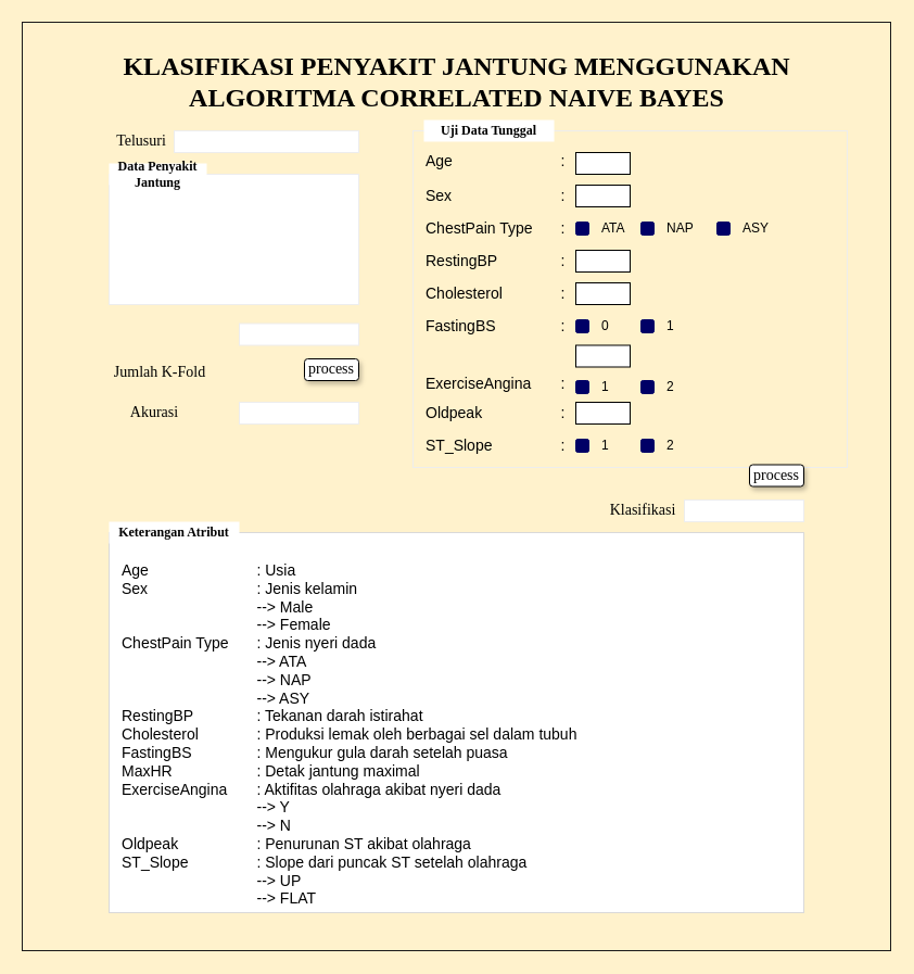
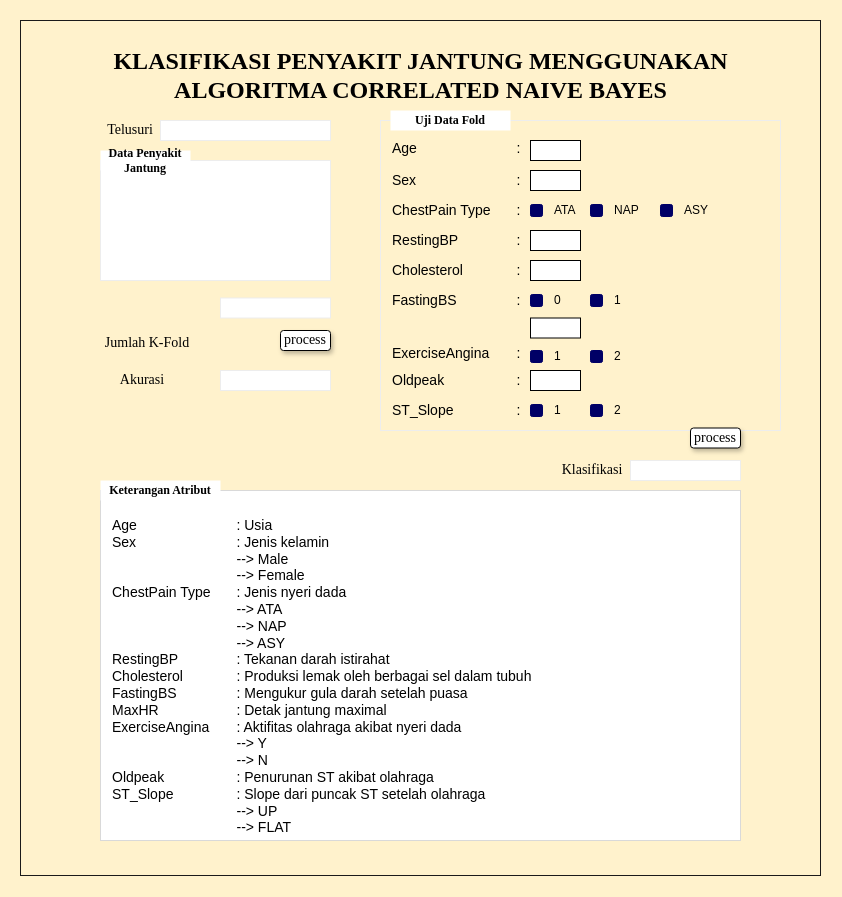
  <mxCell id="0" />
  <mxCell id="1" parent="0" />
  <mxCell id="2" value="KLASIFIKASI PENYAKIT JANTUNG MENGGUNAKAN&lt;br&gt;ALGORITMA CORRELATED NAIVE BAYES" style="text;strokeColor=none;fillColor=none;html=1;fontSize=24;fontStyle=1;verticalAlign=middle;align=center;fontFamily=Times New Roman;" parent="1" vertex="1"><mxGeometry x="120" y="60" width="600" height="30" as="geometry" /></mxCell>
  <mxCell id="3" value="" style="rounded=0;whiteSpace=wrap;html=1;fontFamily=Times New Roman;strokeColor=#EDEDED;" parent="1" vertex="1"><mxGeometry x="160" y="120" width="170" height="20" as="geometry" /></mxCell>
  <mxCell id="4" value="&lt;font style=&quot;font-size: 14px;&quot;&gt;Telusuri&lt;/font&gt;" style="rounded=1;whiteSpace=wrap;html=1;fontFamily=Times New Roman;gradientColor=none;strokeColor=none;fillColor=none;" parent="1" vertex="1"><mxGeometry x="100" y="122.5" width="60" height="15" as="geometry" /></mxCell>
  <mxCell id="5" value="" style="rounded=0;whiteSpace=wrap;html=1;fontFamily=Times New Roman;gradientColor=none;glass=0;shadow=0;sketch=0;strokeColor=#EDEDED;fillColor=default;" parent="1" vertex="1"><mxGeometry x="100" y="160" width="230" height="120" as="geometry" /></mxCell>
  <mxCell id="6" value="Data Penyakit Jantung" style="rounded=0;whiteSpace=wrap;html=1;shadow=0;glass=0;sketch=0;fontFamily=Times New Roman;strokeColor=none;fillColor=default;gradientColor=none;fontStyle=1" parent="1" vertex="1"><mxGeometry x="100" y="150" width="90" height="20" as="geometry" /></mxCell>
  <mxCell id="7" value="&lt;font style=&quot;font-size: 14px;&quot;&gt;Jumlah K-Fold&lt;/font&gt;" style="rounded=1;whiteSpace=wrap;html=1;fontFamily=Times New Roman;gradientColor=none;strokeColor=none;fillColor=none;" parent="1" vertex="1"><mxGeometry x="95" y="335" width="104" height="15" as="geometry" /></mxCell>
  <mxCell id="8" value="" style="rounded=0;whiteSpace=wrap;html=1;fontFamily=Times New Roman;strokeColor=#EDEDED;" parent="1" vertex="1"><mxGeometry x="220" y="297.5" width="110" height="20" as="geometry" /></mxCell>
  <mxCell id="9" value="&lt;font style=&quot;font-size: 14px;&quot;&gt;Akurasi&lt;/font&gt;" style="rounded=1;whiteSpace=wrap;html=1;fontFamily=Times New Roman;gradientColor=none;strokeColor=none;fillColor=none;" parent="1" vertex="1"><mxGeometry x="110" y="372.5" width="64" height="15" as="geometry" /></mxCell>
  <mxCell id="10" value="" style="rounded=0;whiteSpace=wrap;html=1;fontFamily=Times New Roman;strokeColor=#EDEDED;" parent="1" vertex="1"><mxGeometry x="220" y="370" width="110" height="20" as="geometry" /></mxCell>
  <mxCell id="11" value="process" style="rounded=1;whiteSpace=wrap;html=1;shadow=1;glass=0;sketch=0;fontFamily=Times New Roman;fontSize=14;strokeColor=default;fillColor=default;gradientColor=none;" parent="1" vertex="1"><mxGeometry x="280" y="330" width="50" height="20" as="geometry" /></mxCell>
  <mxCell id="12" value="" style="rounded=0;whiteSpace=wrap;html=1;shadow=0;glass=0;sketch=0;fontFamily=Helvetica;fontSize=14;strokeColor=#D9D9D9;fillColor=#FFFFFF;gradientColor=none;" parent="1" vertex="1"><mxGeometry x="100" y="490" width="640" height="350" as="geometry" /></mxCell>
  <mxCell id="13" value="Keterangan Atribut" style="rounded=0;whiteSpace=wrap;html=1;shadow=0;glass=0;sketch=0;fontFamily=Times New Roman;strokeColor=none;fillColor=default;gradientColor=none;fontStyle=1" parent="1" vertex="1"><mxGeometry x="100" y="480" width="120" height="20" as="geometry" /></mxCell>
  <mxCell id="14" value="Age&lt;span style=&quot;white-space: pre;&quot;&gt;&#09;&lt;/span&gt;&lt;span style=&quot;white-space: pre;&quot;&gt;&#09;&lt;span style=&quot;white-space: pre;&quot;&gt;&#09;&lt;/span&gt;&lt;span style=&quot;white-space: pre;&quot;&gt;&#09;&lt;/span&gt;&lt;/span&gt;: Usia&amp;nbsp;&lt;br&gt;Sex&lt;span style=&quot;white-space: pre;&quot;&gt;&#09;&lt;/span&gt;&lt;span style=&quot;white-space: pre;&quot;&gt;&#09;&lt;span style=&quot;white-space: pre;&quot;&gt;&#09;&lt;/span&gt;&lt;span style=&quot;white-space: pre;&quot;&gt;&#09;&lt;/span&gt;&lt;/span&gt;: Jenis kelamin&lt;br&gt;&lt;span style=&quot;white-space: pre;&quot;&gt;&#09;&lt;/span&gt;&lt;span style=&quot;white-space: pre;&quot;&gt;&#09;&lt;/span&gt;&lt;span style=&quot;white-space: pre;&quot;&gt;&#09;&lt;/span&gt;&lt;span style=&quot;white-space: pre;&quot;&gt;&#09;&lt;/span&gt;--&amp;gt; Male&lt;br&gt;&lt;span style=&quot;white-space: pre;&quot;&gt;&#09;&lt;/span&gt;&lt;span style=&quot;white-space: pre;&quot;&gt;&#09;&lt;/span&gt;&lt;span style=&quot;white-space: pre;&quot;&gt;&#09;&lt;/span&gt;&lt;span style=&quot;white-space: pre;&quot;&gt;&#09;&lt;/span&gt;--&amp;gt; Female&lt;br&gt;ChestPain Type&amp;nbsp;&lt;span style=&quot;white-space: pre;&quot;&gt;&#09;&lt;/span&gt;: Jenis nyeri dada&lt;br&gt;&lt;span style=&quot;white-space: pre;&quot;&gt;&#09;&lt;/span&gt;&lt;span style=&quot;white-space: pre;&quot;&gt;&#09;&lt;/span&gt;&lt;span style=&quot;white-space: pre;&quot;&gt;&#09;&lt;/span&gt;&lt;span style=&quot;white-space: pre;&quot;&gt;&#09;&lt;/span&gt;--&amp;gt; ATA&lt;br&gt;&lt;span style=&quot;white-space: pre;&quot;&gt;&#09;&lt;/span&gt;&lt;span style=&quot;white-space: pre;&quot;&gt;&#09;&lt;/span&gt;&lt;span style=&quot;white-space: pre;&quot;&gt;&#09;&lt;/span&gt;&lt;span style=&quot;white-space: pre;&quot;&gt;&#09;&lt;/span&gt;--&amp;gt; NAP&lt;br&gt;&lt;span style=&quot;white-space: pre;&quot;&gt;&#09;&lt;/span&gt;&lt;span style=&quot;white-space: pre;&quot;&gt;&#09;&lt;/span&gt;&lt;span style=&quot;white-space: pre;&quot;&gt;&#09;&lt;/span&gt;&lt;span style=&quot;white-space: pre;&quot;&gt;&#09;&lt;/span&gt;--&amp;gt; ASY&lt;br&gt;RestingBP&lt;span style=&quot;white-space: pre;&quot;&gt;&#09;&lt;/span&gt;&lt;span style=&quot;white-space: pre;&quot;&gt;&#09;&lt;/span&gt;: Tekanan darah istirahat&lt;br&gt;Cholesterol&lt;span style=&quot;white-space: pre;&quot;&gt;&#09;&lt;/span&gt;&lt;span style=&quot;white-space: pre;&quot;&gt;&#09;&lt;/span&gt;: Produksi lemak oleh berbagai sel dalam tubuh&lt;br&gt;FastingBS&lt;span style=&quot;white-space: pre;&quot;&gt;&#09;&lt;/span&gt;&lt;span style=&quot;white-space: pre;&quot;&gt;&#09;&lt;/span&gt;: Mengukur gula darah setelah puasa&lt;br&gt;MaxHR&lt;span style=&quot;white-space: pre;&quot;&gt;&#09;&lt;/span&gt;&lt;span style=&quot;white-space: pre;&quot;&gt;&#09;&lt;/span&gt;&lt;span style=&quot;white-space: pre;&quot;&gt;&#09;&lt;/span&gt;: Detak jantung maximal&lt;br&gt;ExerciseAngina&lt;span style=&quot;white-space: pre;&quot;&gt;&#09;&lt;/span&gt;: Aktifitas olahraga akibat nyeri dada&lt;br&gt;&lt;span style=&quot;white-space: pre;&quot;&gt;&#09;&lt;/span&gt;&lt;span style=&quot;white-space: pre;&quot;&gt;&#09;&lt;/span&gt;&lt;span style=&quot;white-space: pre;&quot;&gt;&#09;&lt;/span&gt;&lt;span style=&quot;white-space: pre;&quot;&gt;&#09;&lt;/span&gt;--&amp;gt; Y&lt;br&gt;&lt;span style=&quot;white-space: pre;&quot;&gt;&#09;&lt;/span&gt;&lt;span style=&quot;white-space: pre;&quot;&gt;&#09;&lt;/span&gt;&lt;span style=&quot;white-space: pre;&quot;&gt;&#09;&lt;/span&gt;&lt;span style=&quot;white-space: pre;&quot;&gt;&#09;&lt;/span&gt;--&amp;gt; N&lt;br&gt;Oldpeak&lt;span style=&quot;white-space: pre;&quot;&gt;&#09;&lt;/span&gt;&lt;span style=&quot;white-space: pre;&quot;&gt;&#09;&lt;/span&gt;&lt;span style=&quot;white-space: pre;&quot;&gt;&#09;&lt;/span&gt;: Penurunan ST akibat olahraga&lt;br&gt;ST_Slope&lt;span style=&quot;white-space: pre;&quot;&gt;&#09;&lt;/span&gt;&lt;span style=&quot;white-space: pre;&quot;&gt;&#09;&lt;/span&gt;: Slope dari puncak ST setelah olahraga&lt;br&gt;&lt;span style=&quot;white-space: pre;&quot;&gt;&#09;&lt;/span&gt;&lt;span style=&quot;white-space: pre;&quot;&gt;&#09;&lt;/span&gt;&lt;span style=&quot;white-space: pre;&quot;&gt;&#09;&lt;/span&gt;&lt;span style=&quot;white-space: pre;&quot;&gt;&#09;&lt;/span&gt;--&amp;gt; UP&lt;br&gt;&lt;span style=&quot;white-space: pre;&quot;&gt;&#09;&lt;/span&gt;&lt;span style=&quot;white-space: pre;&quot;&gt;&#09;&lt;/span&gt;&lt;span style=&quot;white-space: pre;&quot;&gt;&#09;&lt;/span&gt;&lt;span style=&quot;white-space: pre;&quot;&gt;&#09;&lt;/span&gt;--&amp;gt; FLAT" style="text;html=1;strokeColor=none;fillColor=none;align=left;verticalAlign=top;whiteSpace=wrap;rounded=0;shadow=0;glass=0;sketch=0;fontFamily=Helvetica;fontSize=14;" parent="1" vertex="1"><mxGeometry x="110" y="510" width="470" height="330" as="geometry" /></mxCell>
  <mxCell id="15" value="" style="rounded=0;whiteSpace=wrap;html=1;shadow=0;glass=0;sketch=0;fontFamily=Helvetica;fontSize=14;strokeColor=#EDEDED;fillColor=none;gradientColor=none;" parent="1" vertex="1"><mxGeometry x="380" y="120" width="400" height="310" as="geometry" /></mxCell>
- <mxCell id="16" value="Uji Data Tunggal" style="rounded=0;whiteSpace=wrap;html=1;shadow=0;glass=0;sketch=0;fontFamily=Times New Roman;strokeColor=none;fillColor=default;gradientColor=none;fontStyle=1" parent="1" vertex="1"><mxGeometry x="390" y="110" width="120" height="20" as="geometry" /></mxCell>
+ <mxCell id="16" value="Uji Data Fold" style="rounded=0;whiteSpace=wrap;html=1;shadow=0;glass=0;sketch=0;fontFamily=Times New Roman;strokeColor=none;fillColor=default;gradientColor=none;fontStyle=1" parent="1" vertex="1"><mxGeometry x="390" y="110" width="120" height="20" as="geometry" /></mxCell>
  <mxCell id="17" value="Age&lt;span style=&quot;white-space: pre;&quot;&gt;&#09;&lt;/span&gt;&lt;span style=&quot;white-space: pre;&quot;&gt;&#09;&lt;span style=&quot;white-space: pre;&quot;&gt;&#09;&lt;/span&gt;&lt;span style=&quot;white-space: pre;&quot;&gt;&#09;&lt;/span&gt;&lt;/span&gt;:" style="text;html=1;strokeColor=none;fillColor=none;align=left;verticalAlign=middle;whiteSpace=wrap;rounded=0;shadow=0;glass=0;sketch=0;fontFamily=Helvetica;fontSize=14;" parent="1" vertex="1"><mxGeometry x="390" y="137.5" width="140" height="20" as="geometry" /></mxCell>
  <mxCell id="18" value="ChestPain Type&lt;span style=&quot;white-space: pre;&quot;&gt;&#09;&lt;/span&gt;:" style="text;html=1;strokeColor=none;fillColor=none;align=left;verticalAlign=middle;whiteSpace=wrap;rounded=0;shadow=0;glass=0;sketch=0;fontFamily=Helvetica;fontSize=14;" parent="1" vertex="1"><mxGeometry x="390" y="200" width="140" height="20" as="geometry" /></mxCell>
  <mxCell id="19" value="ExerciseAngina&lt;span style=&quot;white-space: pre;&quot;&gt;&#09;&lt;/span&gt;:" style="text;html=1;strokeColor=none;fillColor=none;align=left;verticalAlign=middle;whiteSpace=wrap;rounded=0;shadow=0;glass=0;sketch=0;fontFamily=Helvetica;fontSize=14;" parent="1" vertex="1"><mxGeometry x="390" y="342.5" width="140" height="20" as="geometry" /></mxCell>
  <mxCell id="20" value="Sex&lt;span style=&quot;white-space: pre;&quot;&gt;&#09;&lt;/span&gt;&lt;span style=&quot;white-space: pre;&quot;&gt;&#09;&lt;span style=&quot;white-space: pre;&quot;&gt;&#09;&lt;/span&gt;&lt;span style=&quot;white-space: pre;&quot;&gt;&#09;&lt;/span&gt;&lt;/span&gt;:" style="text;html=1;strokeColor=none;fillColor=none;align=left;verticalAlign=middle;whiteSpace=wrap;rounded=0;shadow=0;glass=0;sketch=0;fontFamily=Helvetica;fontSize=14;" parent="1" vertex="1"><mxGeometry x="390" y="170" width="140" height="20" as="geometry" /></mxCell>
  <mxCell id="21" value="RestingBP&lt;span style=&quot;white-space: pre;&quot;&gt;&lt;span style=&quot;white-space: pre;&quot;&gt;&#09;&lt;/span&gt;&lt;span style=&quot;white-space: pre;&quot;&gt;&#09;&lt;/span&gt;&lt;/span&gt;:" style="text;html=1;strokeColor=none;fillColor=none;align=left;verticalAlign=middle;whiteSpace=wrap;rounded=0;shadow=0;glass=0;sketch=0;fontFamily=Helvetica;fontSize=14;" parent="1" vertex="1"><mxGeometry x="390" y="230" width="140" height="20" as="geometry" /></mxCell>
  <mxCell id="22" value="Cholesterol&lt;span style=&quot;white-space: pre;&quot;&gt;&lt;span style=&quot;white-space: pre;&quot;&gt;&#09;&lt;/span&gt;&lt;span style=&quot;white-space: pre;&quot;&gt;&#09;&lt;/span&gt;&lt;/span&gt;:" style="text;html=1;strokeColor=none;fillColor=none;align=left;verticalAlign=middle;whiteSpace=wrap;rounded=0;shadow=0;glass=0;sketch=0;fontFamily=Helvetica;fontSize=14;" parent="1" vertex="1"><mxGeometry x="390" y="260" width="140" height="20" as="geometry" /></mxCell>
  <mxCell id="23" value="FastingBS&lt;span style=&quot;white-space: pre;&quot;&gt;&lt;span style=&quot;white-space: pre;&quot;&gt;&#09;&lt;/span&gt;&lt;span style=&quot;white-space: pre;&quot;&gt;&#09;&lt;/span&gt;&lt;/span&gt;:" style="text;html=1;strokeColor=none;fillColor=none;align=left;verticalAlign=middle;whiteSpace=wrap;rounded=0;shadow=0;glass=0;sketch=0;fontFamily=Helvetica;fontSize=14;" parent="1" vertex="1"><mxGeometry x="390" y="290" width="140" height="20" as="geometry" /></mxCell>
  <mxCell id="24" value="Oldpeak&lt;span style=&quot;white-space: pre;&quot;&gt;&#09;&lt;/span&gt;&lt;span style=&quot;white-space: pre;&quot;&gt;&#09;&lt;span style=&quot;white-space: pre;&quot;&gt;&#09;&lt;/span&gt;&lt;/span&gt;:" style="text;html=1;strokeColor=none;fillColor=none;align=left;verticalAlign=middle;whiteSpace=wrap;rounded=0;shadow=0;glass=0;sketch=0;fontFamily=Helvetica;fontSize=14;" parent="1" vertex="1"><mxGeometry x="390" y="370" width="140" height="20" as="geometry" /></mxCell>
  <mxCell id="25" value="ST_Slope&lt;span style=&quot;white-space: pre;&quot;&gt;&lt;span style=&quot;white-space: pre;&quot;&gt;&#09;&lt;/span&gt;&lt;span style=&quot;white-space: pre;&quot;&gt;&#09;&lt;/span&gt;&lt;/span&gt;:" style="text;html=1;strokeColor=none;fillColor=none;align=left;verticalAlign=middle;whiteSpace=wrap;rounded=0;shadow=0;glass=0;sketch=0;fontFamily=Helvetica;fontSize=14;" parent="1" vertex="1"><mxGeometry x="390" y="400" width="140" height="20" as="geometry" /></mxCell>
  <mxCell id="26" value="" style="rounded=0;whiteSpace=wrap;html=1;shadow=0;glass=0;sketch=0;fontFamily=Helvetica;fontSize=14;strokeColor=default;fillColor=default;gradientColor=none;" parent="1" vertex="1"><mxGeometry x="530" y="140" width="50" height="20" as="geometry" /></mxCell>
  <mxCell id="27" value="" style="rounded=0;whiteSpace=wrap;html=1;shadow=0;glass=0;sketch=0;fontFamily=Helvetica;fontSize=14;strokeColor=default;fillColor=default;gradientColor=none;" parent="1" vertex="1"><mxGeometry x="530" y="170" width="50" height="20" as="geometry" /></mxCell>
  <mxCell id="28" value="ATA" style="rounded=1;fillColor=#000066;strokeColor=#000066;align=left;verticalAlign=middle;fontStyle=0;fontSize=12;labelPosition=right;verticalLabelPosition=middle;spacingLeft=10;html=1;shadow=0;dashed=0;glass=0;sketch=0;fontFamily=Helvetica;" parent="1" vertex="1"><mxGeometry x="530" y="204" width="12" height="12" as="geometry" /></mxCell>
  <mxCell id="29" value="NAP" style="rounded=1;fillColor=#000066;strokeColor=#000066;align=left;verticalAlign=middle;fontStyle=0;fontSize=12;labelPosition=right;verticalLabelPosition=middle;spacingLeft=10;html=1;shadow=0;dashed=0;glass=0;sketch=0;fontFamily=Helvetica;" parent="1" vertex="1"><mxGeometry x="590" y="204" width="12" height="12" as="geometry" /></mxCell>
  <mxCell id="30" value="ASY" style="rounded=1;fillColor=#000066;strokeColor=#000066;align=left;verticalAlign=middle;fontStyle=0;fontSize=12;labelPosition=right;verticalLabelPosition=middle;spacingLeft=10;html=1;shadow=0;dashed=0;glass=0;sketch=0;fontFamily=Helvetica;" parent="1" vertex="1"><mxGeometry x="660" y="204" width="12" height="12" as="geometry" /></mxCell>
  <mxCell id="31" value="" style="rounded=0;whiteSpace=wrap;html=1;shadow=0;glass=0;sketch=0;fontFamily=Helvetica;fontSize=14;strokeColor=default;fillColor=default;gradientColor=none;" parent="1" vertex="1"><mxGeometry x="530" y="230" width="50" height="20" as="geometry" /></mxCell>
  <mxCell id="32" value="" style="rounded=0;whiteSpace=wrap;html=1;shadow=0;glass=0;sketch=0;fontFamily=Helvetica;fontSize=14;strokeColor=default;fillColor=default;gradientColor=none;" parent="1" vertex="1"><mxGeometry x="530" y="260" width="50" height="20" as="geometry" /></mxCell>
  <mxCell id="33" value="0" style="rounded=1;fillColor=#000066;strokeColor=#000066;align=left;verticalAlign=middle;fontStyle=0;fontSize=12;labelPosition=right;verticalLabelPosition=middle;spacingLeft=10;html=1;shadow=0;dashed=0;glass=0;sketch=0;fontFamily=Helvetica;" parent="1" vertex="1"><mxGeometry x="530" y="294" width="12" height="12" as="geometry" /></mxCell>
  <mxCell id="34" value="1" style="rounded=1;fillColor=#000066;strokeColor=#000066;align=left;verticalAlign=middle;fontStyle=0;fontSize=12;labelPosition=right;verticalLabelPosition=middle;spacingLeft=10;html=1;shadow=0;dashed=0;glass=0;sketch=0;fontFamily=Helvetica;" parent="1" vertex="1"><mxGeometry x="590" y="294" width="12" height="12" as="geometry" /></mxCell>
  <mxCell id="35" value="" style="rounded=0;whiteSpace=wrap;html=1;shadow=0;glass=0;sketch=0;fontFamily=Helvetica;fontSize=14;strokeColor=default;fillColor=default;gradientColor=none;" parent="1" vertex="1"><mxGeometry x="530" y="317.5" width="50" height="20" as="geometry" /></mxCell>
  <mxCell id="36" value="1" style="rounded=1;fillColor=#000066;strokeColor=#000066;align=left;verticalAlign=middle;fontStyle=0;fontSize=12;labelPosition=right;verticalLabelPosition=middle;spacingLeft=10;html=1;shadow=0;dashed=0;glass=0;sketch=0;fontFamily=Helvetica;" parent="1" vertex="1"><mxGeometry x="530" y="350" width="12" height="12" as="geometry" /></mxCell>
  <mxCell id="37" value="2" style="rounded=1;fillColor=#000066;strokeColor=#000066;align=left;verticalAlign=middle;fontStyle=0;fontSize=12;labelPosition=right;verticalLabelPosition=middle;spacingLeft=10;html=1;shadow=0;dashed=0;glass=0;sketch=0;fontFamily=Helvetica;" parent="1" vertex="1"><mxGeometry x="590" y="350" width="12" height="12" as="geometry" /></mxCell>
  <mxCell id="38" value="" style="rounded=0;whiteSpace=wrap;html=1;shadow=0;glass=0;sketch=0;fontFamily=Helvetica;fontSize=14;strokeColor=default;fillColor=default;gradientColor=none;" parent="1" vertex="1"><mxGeometry x="530" y="370" width="50" height="20" as="geometry" /></mxCell>
  <mxCell id="39" value="1" style="rounded=1;fillColor=#000066;strokeColor=#000066;align=left;verticalAlign=middle;fontStyle=0;fontSize=12;labelPosition=right;verticalLabelPosition=middle;spacingLeft=10;html=1;shadow=0;dashed=0;glass=0;sketch=0;fontFamily=Helvetica;" parent="1" vertex="1"><mxGeometry x="530" y="404" width="12" height="12" as="geometry" /></mxCell>
  <mxCell id="40" value="2" style="rounded=1;fillColor=#000066;strokeColor=#000066;align=left;verticalAlign=middle;fontStyle=0;fontSize=12;labelPosition=right;verticalLabelPosition=middle;spacingLeft=10;html=1;shadow=0;dashed=0;glass=0;sketch=0;fontFamily=Helvetica;" parent="1" vertex="1"><mxGeometry x="590" y="404" width="12" height="12" as="geometry" /></mxCell>
  <mxCell id="41" value="" style="rounded=0;whiteSpace=wrap;html=1;shadow=0;glass=0;sketch=0;fontFamily=Helvetica;fontSize=14;strokeColor=#1A1A1A;fillColor=none;gradientColor=none;" parent="1" vertex="1"><mxGeometry x="20" y="20" width="800" height="855" as="geometry" /></mxCell>
  <mxCell id="42" value="&lt;span style=&quot;font-size: 14px;&quot;&gt;Klasifikasi&lt;/span&gt;" style="rounded=1;whiteSpace=wrap;html=1;fontFamily=Times New Roman;gradientColor=none;strokeColor=none;fillColor=none;" parent="1" vertex="1"><mxGeometry x="560" y="462.5" width="64" height="15" as="geometry" /></mxCell>
  <mxCell id="43" value="" style="rounded=0;whiteSpace=wrap;html=1;fontFamily=Times New Roman;strokeColor=#EDEDED;" parent="1" vertex="1"><mxGeometry x="630" y="460" width="110" height="20" as="geometry" /></mxCell>
  <mxCell id="44" value="process" style="rounded=1;whiteSpace=wrap;html=1;shadow=1;glass=0;sketch=0;fontFamily=Times New Roman;fontSize=14;strokeColor=default;fillColor=default;gradientColor=none;" vertex="1" parent="1"><mxGeometry x="690" y="427.5" width="50" height="20" as="geometry" /></mxCell>
